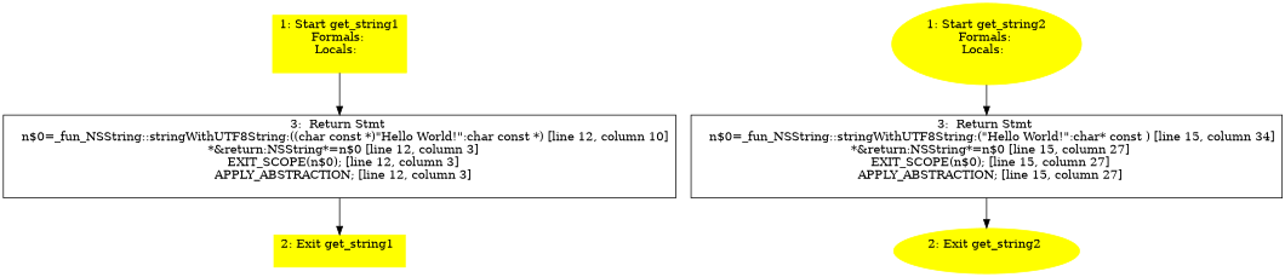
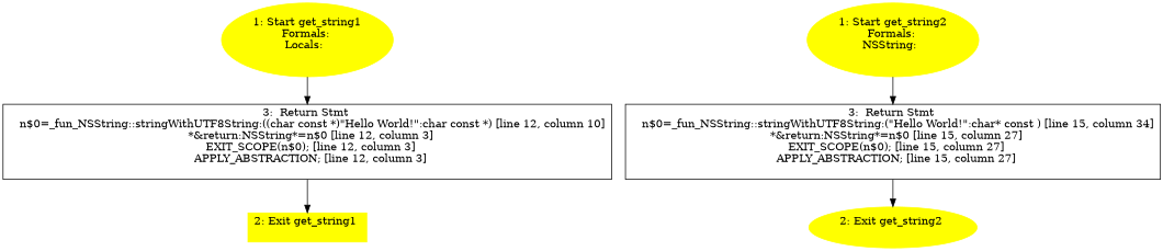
  digraph {
    node [color=yellow style=filled]
-   n1 [label="1: Start get_string1\nFormals: \nLocals:  \n  " shape=box]
+   n1 [label="1: Start get_string1\nFormals: \nLocals:  \n  "]
    n2 [label="3:  Return Stmt \n   n$0=_fun_NSString::stringWithUTF8String:((char const *)\"Hello World!\":char const *) [line 12, column 10]\n  *&return:NSString*=n$0 [line 12, column 3]\n  EXIT_SCOPE(n$0); [line 12, column 3]\n  APPLY_ABSTRACTION; [line 12, column 3]\n " shape=box color="" style=""]
    n3 [label="2: Exit get_string1 \n  " shape=box]
-   n4 [label="1: Start get_string2\nFormals: \nLocals:  \n  "]
+   n4 [label="1: Start get_string2\nFormals: \nNSString:  \n  "]
    n5 [label="3:  Return Stmt \n   n$0=_fun_NSString::stringWithUTF8String:(\"Hello World!\":char* const ) [line 15, column 34]\n  *&return:NSString*=n$0 [line 15, column 27]\n  EXIT_SCOPE(n$0); [line 15, column 27]\n  APPLY_ABSTRACTION; [line 15, column 27]\n " shape=box color="" style=""]
    n6 [label="2: Exit get_string2 \n  "]
    n1 -> n2
    n2 -> n3
    n4 -> n5
    n5 -> n6
  }
